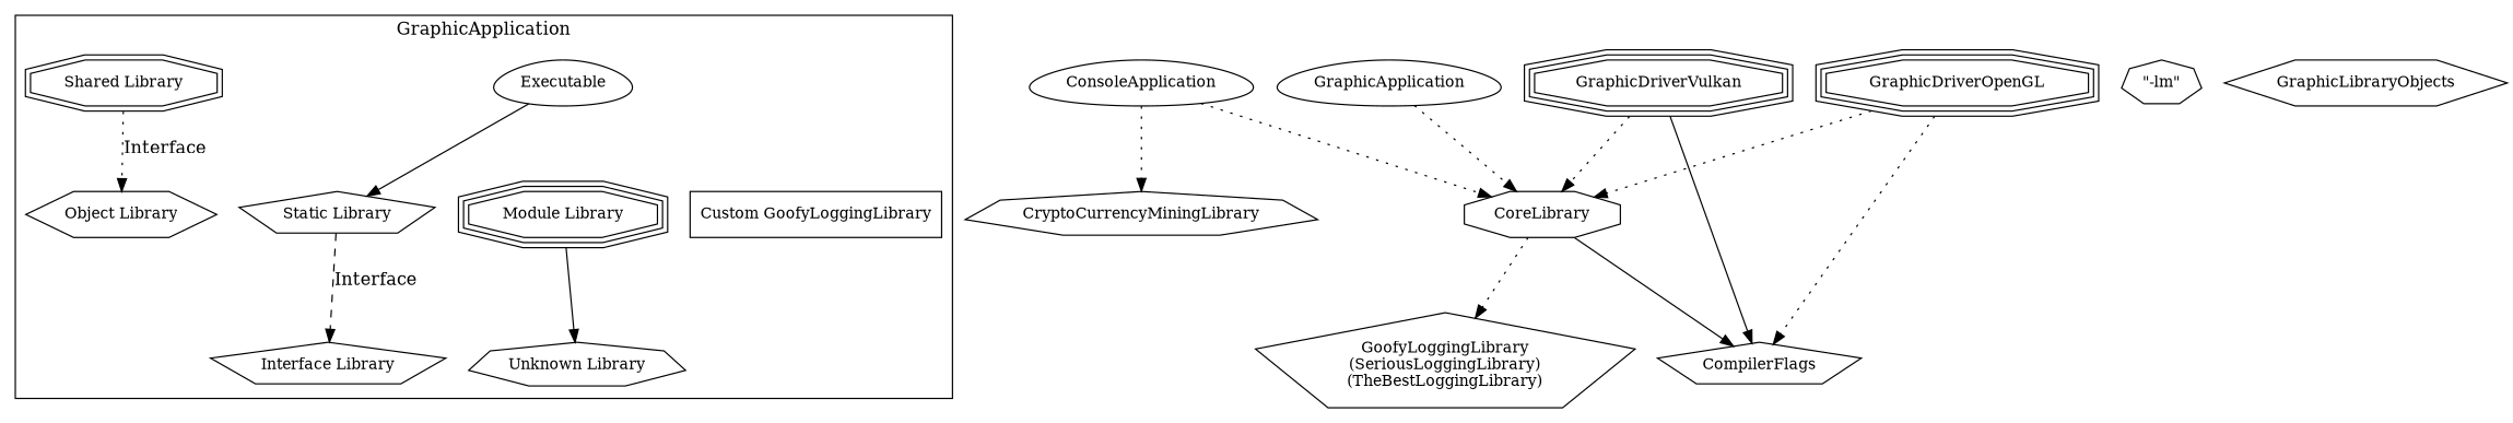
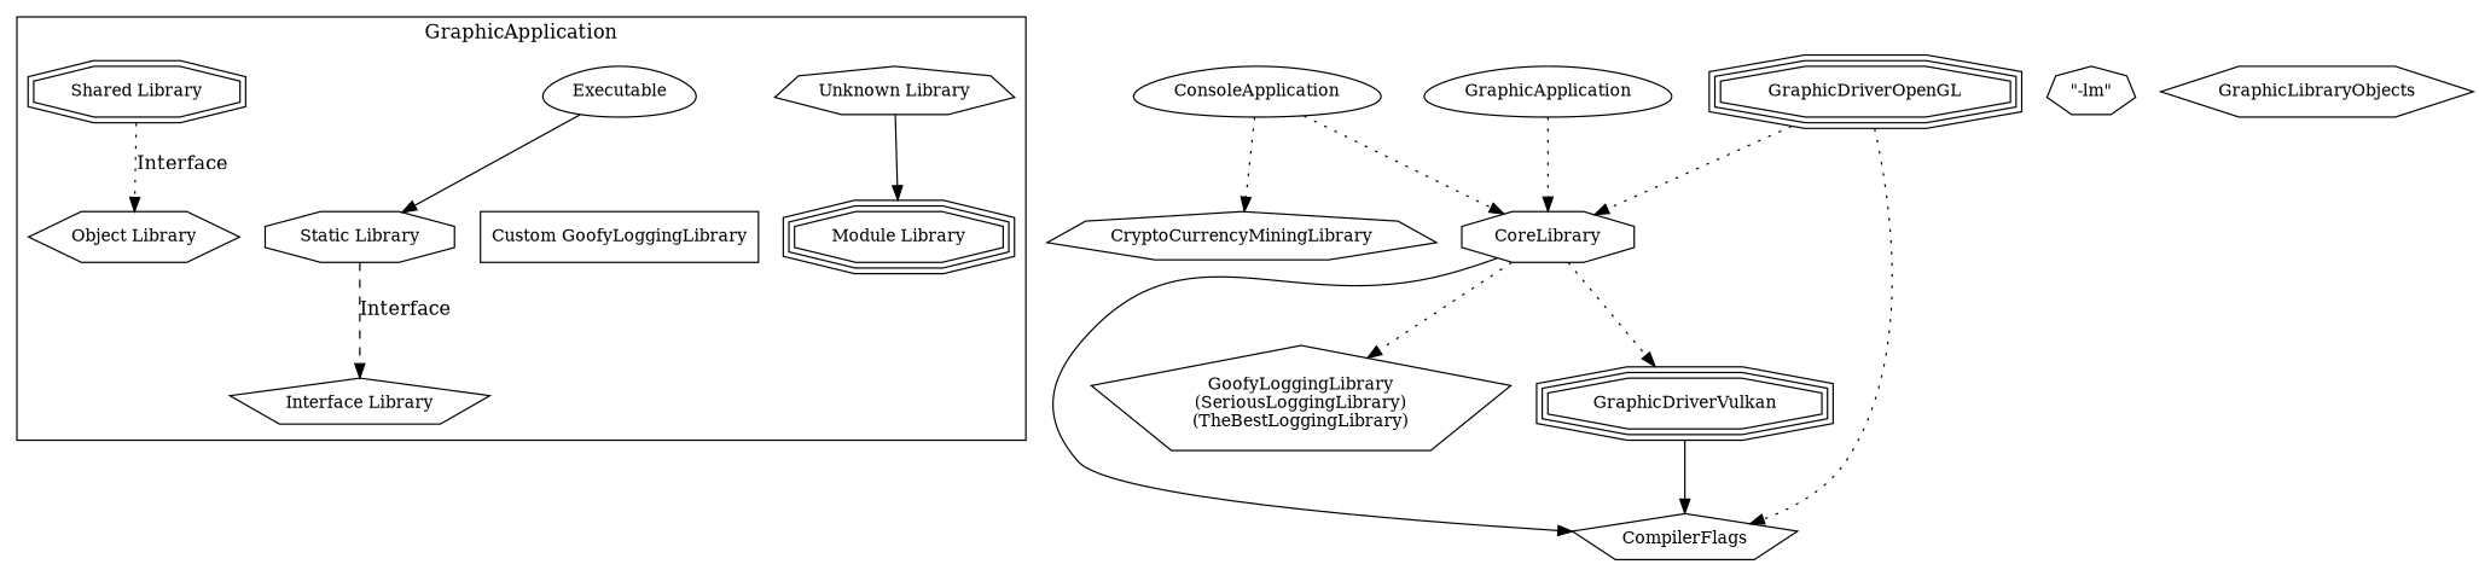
  digraph {
    node [fontsize=12 shape=egg]
    edge [style=dotted]
    n1 [label=Executable]
-   n2 [label="Static Library" shape=pentagon]
+   n2 [label="Static Library" shape=octagon]
    n3 [label="Shared Library" shape=doubleoctagon]
    n4 [label="Module Library" shape=tripleoctagon]
    n5 [label="Custom GoofyLoggingLibrary" shape=box]
    n6 [label="Interface Library" shape=pentagon]
    n7 [label="Object Library" shape=hexagon]
    n8 [label="Unknown Library" shape=septagon]
    n9 [label=CompilerFlags shape=pentagon]
    n10 [label=ConsoleApplication]
    n11 [label=CoreLibrary shape=octagon]
    n12 [label=CryptoCurrencyMiningLibrary shape=septagon]
    n13 [label="GoofyLoggingLibrary\n(SeriousLoggingLibrary)\n(TheBestLoggingLibrary)" shape=pentagon]
    n14 [label=GraphicApplication]
    n15 [label="\"-lm\"" shape=septagon]
    n16 [label=GraphicLibraryObjects shape=hexagon]
    n17 [label=GraphicDriverOpenGL shape=tripleoctagon]
    n18 [label=GraphicDriverVulkan shape=tripleoctagon]
    subgraph cluster_1 {
      color=black
      label=GraphicApplication
      n1
      n2
      n3
      n4
      n5
      n6
      n7
      n8
    }
    n1 -> n2 [style=solid]
    n1 -> n4 [style=invis]
    n1 -> n5 [style=invis]
    n2 -> n6 [label=Interface style=dashed]
    n3 -> n7 [label=Interface]
-   n4 -> n8 [style=solid]
+   n8 -> n4 [style=solid]
    n10 -> n11
    n10 -> n12
    n11 -> n9 [style=""]
    n11 -> n13
    n14 -> n11
    n17 -> n9
    n17 -> n11
    n18 -> n9 [style=solid]
-   n18 -> n11
+   n11 -> n18
  }
